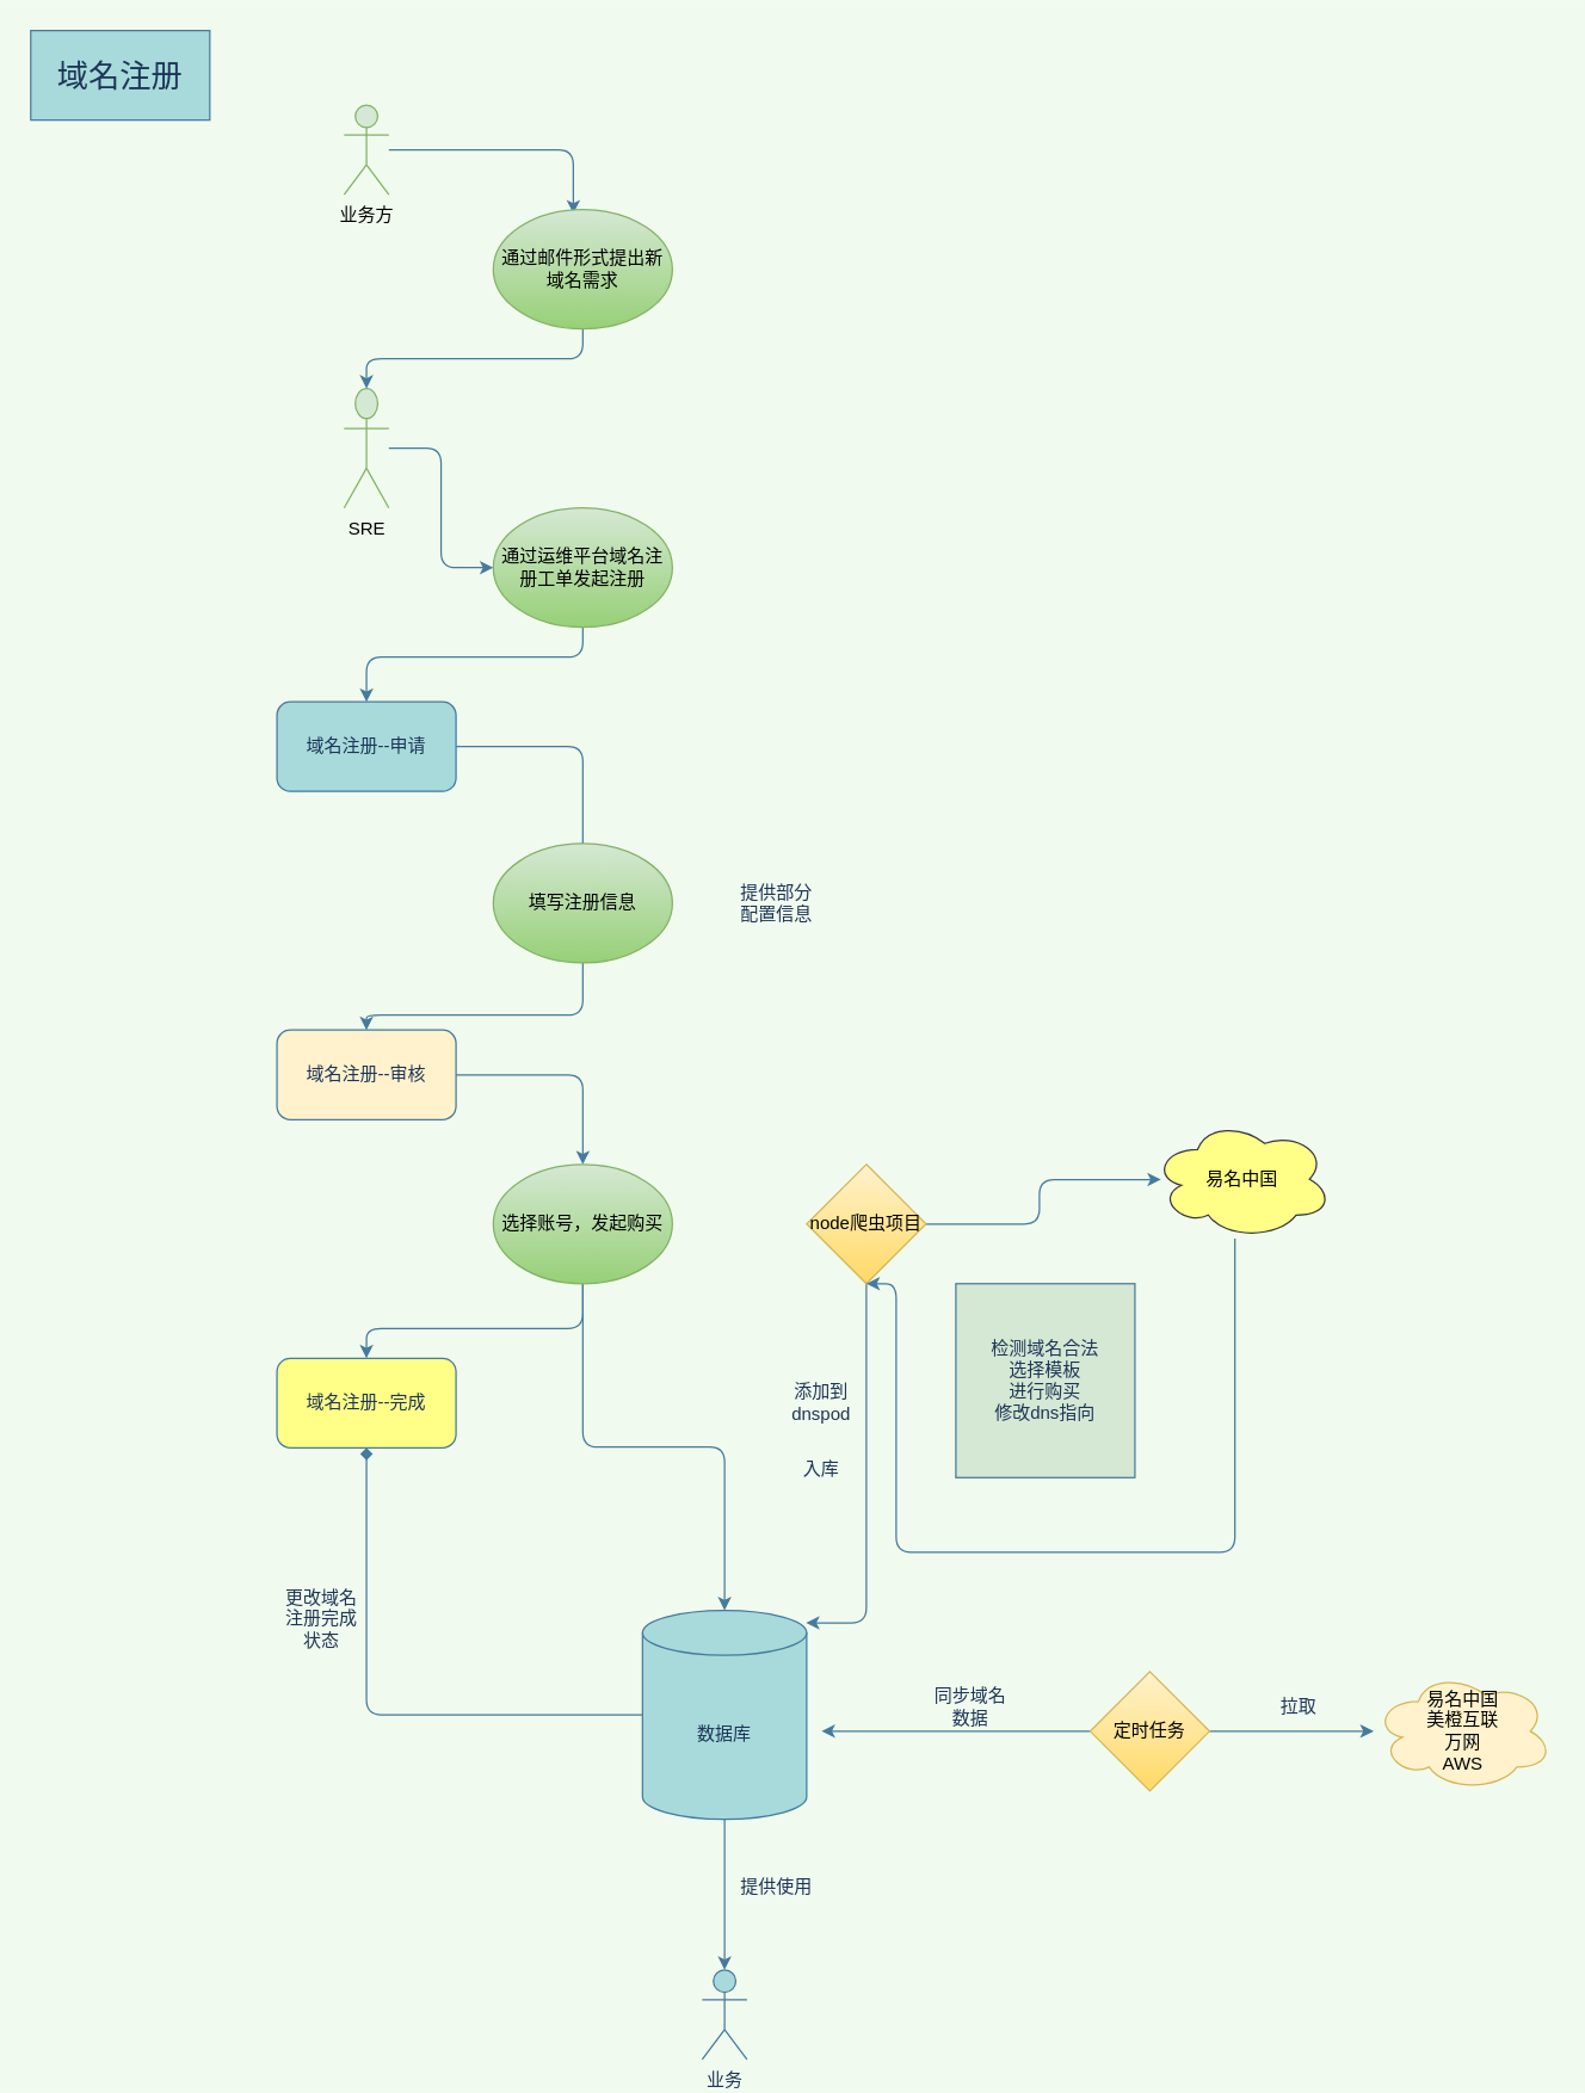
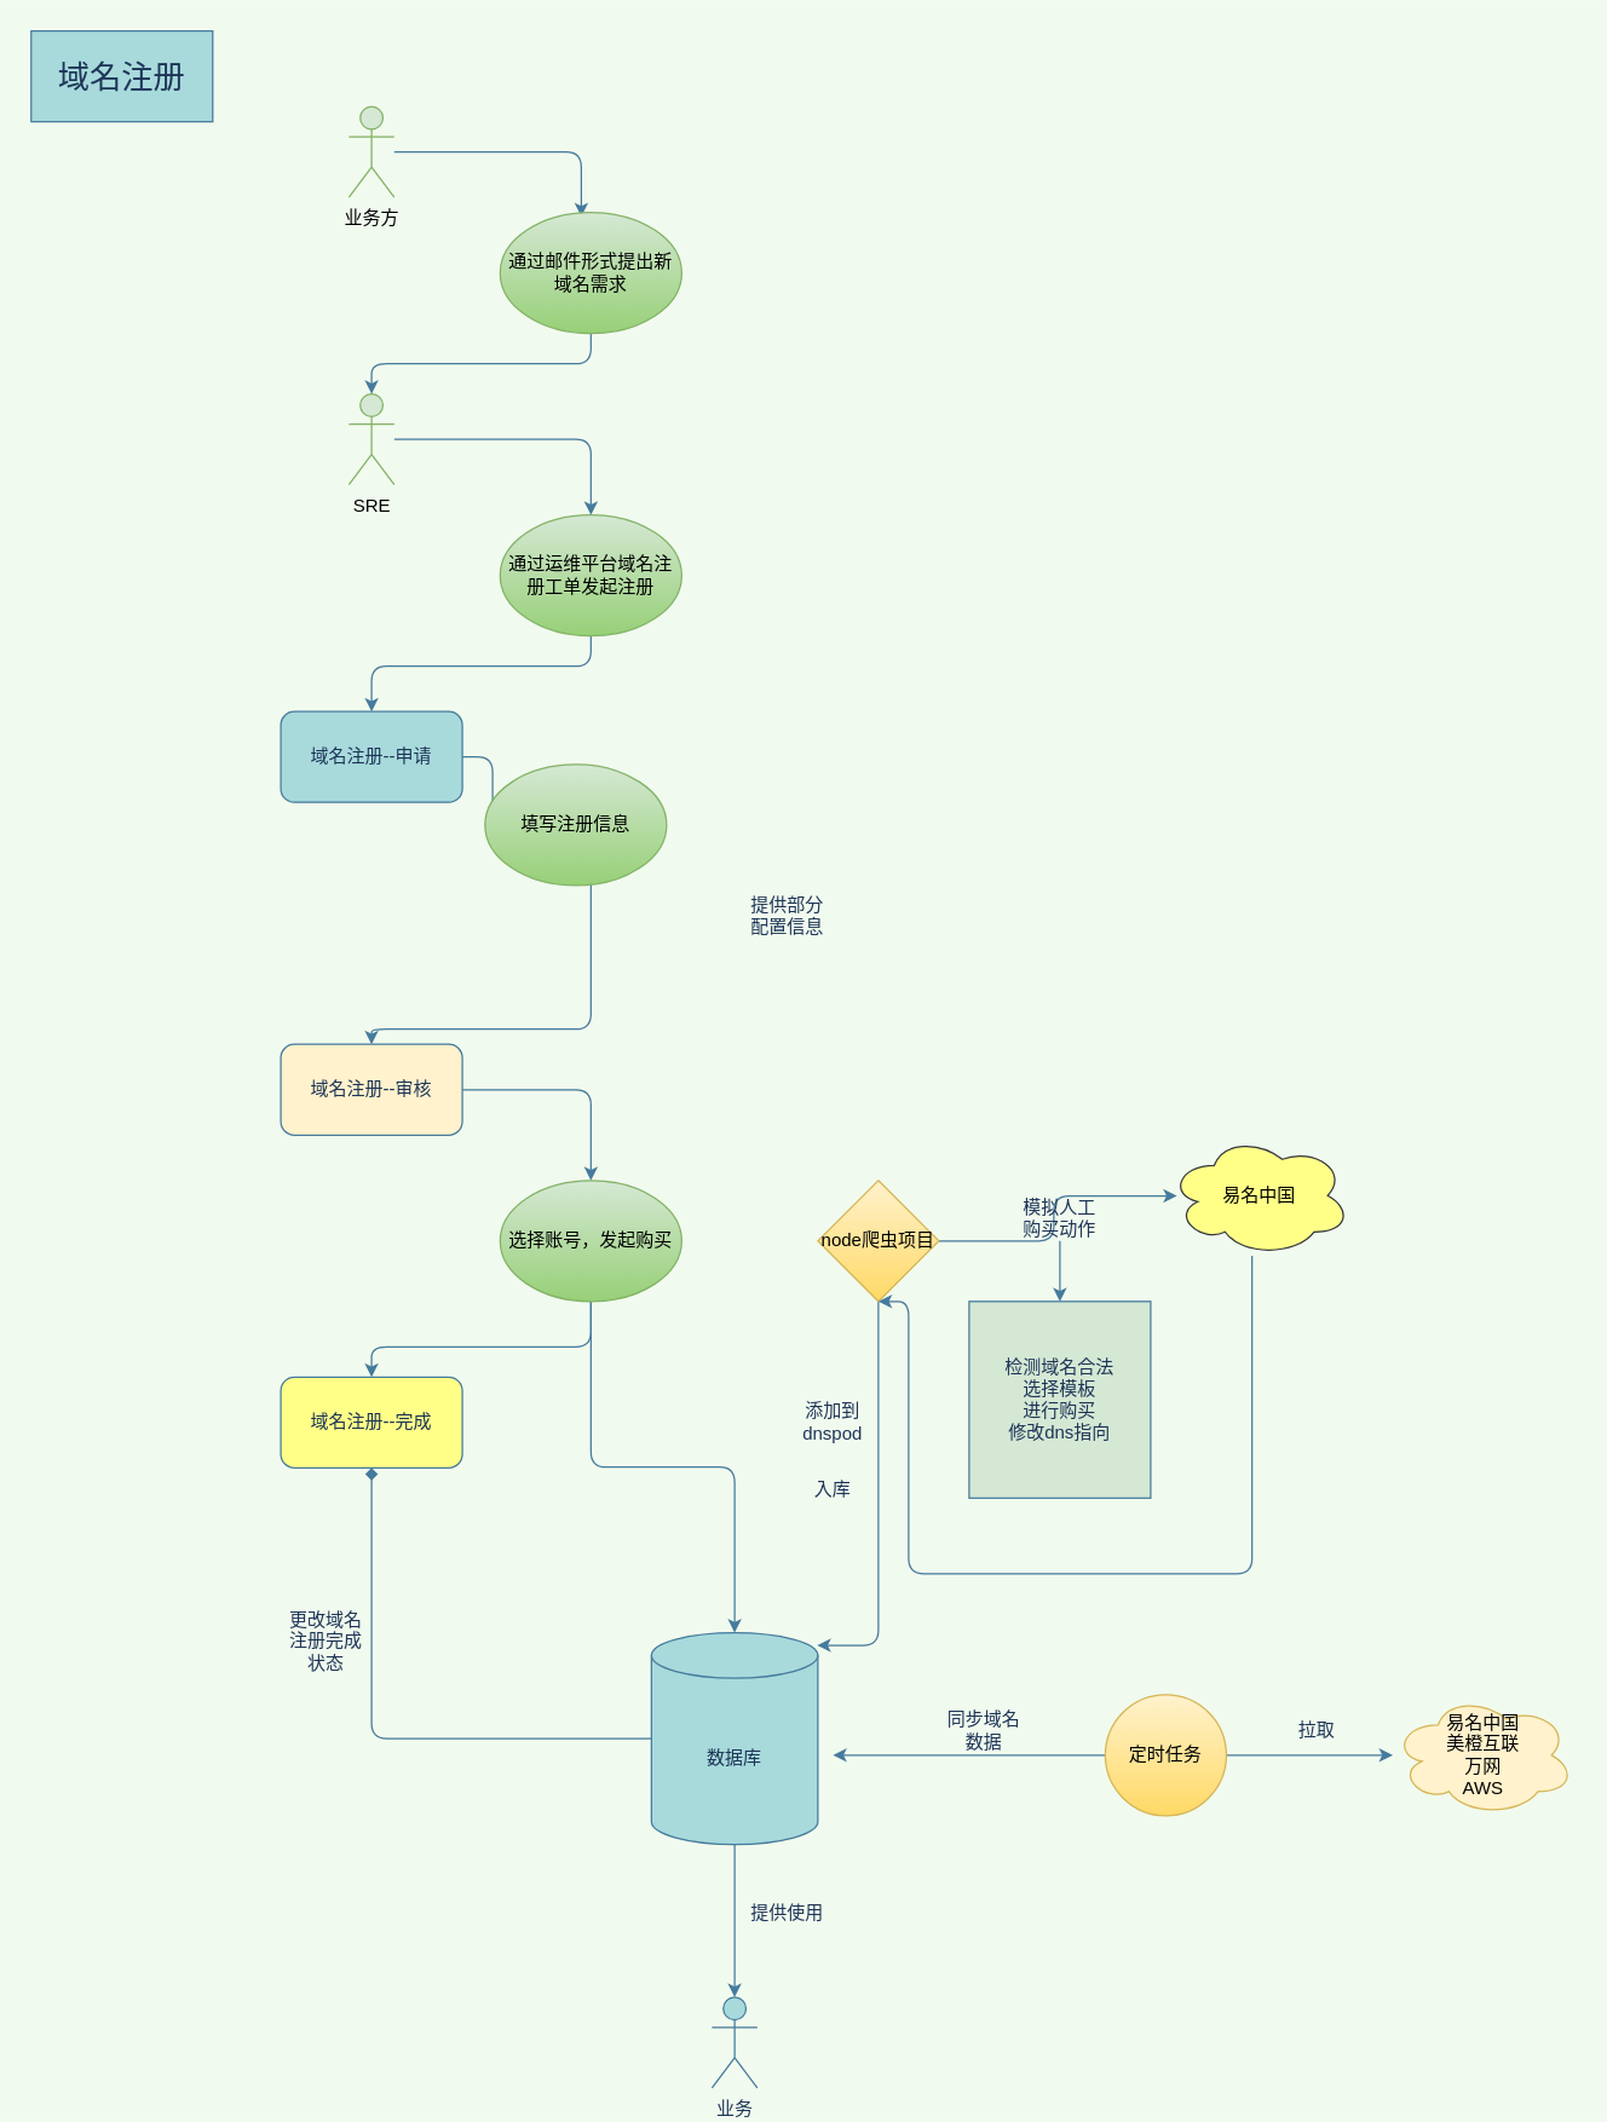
  <mxCell id="0" />
  <mxCell id="1" parent="0" />
  <mxCell id="2" value="域名注册" style="rounded=0;whiteSpace=wrap;html=1;fillColor=#A8DADC;strokeColor=#457B9D;fontSize=21;fontStyle=0;fontColor=#1D3557;" vertex="1" parent="1"><mxGeometry x="20" y="20" width="120" height="60" as="geometry" /></mxCell>
  <mxCell id="3" style="edgeStyle=orthogonalEdgeStyle;curved=0;rounded=1;sketch=0;orthogonalLoop=1;jettySize=auto;html=1;entryX=0.447;entryY=0.033;entryDx=0;entryDy=0;entryPerimeter=0;fontColor=#1D3557;strokeColor=#457B9D;fillColor=#A8DADC;" edge="1" parent="1" source="4" target="13"><mxGeometry relative="1" as="geometry" /></mxCell>
  <mxCell id="4" value="业务方" style="shape=umlActor;verticalLabelPosition=bottom;verticalAlign=top;html=1;outlineConnect=0;rounded=0;sketch=0;strokeColor=#82b366;fillColor=#d5e8d4;" vertex="1" parent="1"><mxGeometry x="230" y="70" width="30" height="60" as="geometry" /></mxCell>
  <mxCell id="5" style="edgeStyle=orthogonalEdgeStyle;curved=0;rounded=1;sketch=0;orthogonalLoop=1;jettySize=auto;html=1;fontColor=#1D3557;strokeColor=#457B9D;fillColor=#A8DADC;" edge="1" parent="1" source="6" target="15"><mxGeometry relative="1" as="geometry" /></mxCell>
- <mxCell id="6" value="SRE" style="shape=umlActor;verticalLabelPosition=bottom;verticalAlign=top;html=1;outlineConnect=0;rounded=0;sketch=0;strokeColor=#82b366;fillColor=#d5e8d4;" vertex="1" parent="1"><mxGeometry x="230" y="260" width="30" height="80" as="geometry" /></mxCell>
+ <mxCell id="6" value="SRE" style="shape=umlActor;verticalLabelPosition=bottom;verticalAlign=top;html=1;outlineConnect=0;rounded=0;sketch=0;strokeColor=#82b366;fillColor=#d5e8d4;" vertex="1" parent="1"><mxGeometry x="230" y="260" width="30" height="60" as="geometry" /></mxCell>
  <mxCell id="7" style="edgeStyle=orthogonalEdgeStyle;curved=0;rounded=1;sketch=0;orthogonalLoop=1;jettySize=auto;html=1;fontColor=#1D3557;strokeColor=#457B9D;fillColor=#A8DADC;endArrow=none;" edge="1" parent="1" source="8" target="17"><mxGeometry relative="1" as="geometry" /></mxCell>
  <mxCell id="8" value="域名注册--申请" style="rounded=1;whiteSpace=wrap;html=1;sketch=0;fontColor=#1D3557;strokeColor=#457B9D;fillColor=#A8DADC;" vertex="1" parent="1"><mxGeometry x="185" y="470" width="120" height="60" as="geometry" /></mxCell>
  <mxCell id="9" style="edgeStyle=orthogonalEdgeStyle;curved=0;rounded=1;sketch=0;orthogonalLoop=1;jettySize=auto;html=1;entryX=0.5;entryY=0;entryDx=0;entryDy=0;fontColor=#1D3557;strokeColor=#457B9D;fillColor=#A8DADC;" edge="1" parent="1" source="10" target="21"><mxGeometry relative="1" as="geometry" /></mxCell>
  <mxCell id="10" value="域名注册--审核" style="rounded=1;whiteSpace=wrap;html=1;sketch=0;fontColor=#1D3557;strokeColor=#457B9D;fillColor=#fff2cc;" vertex="1" parent="1"><mxGeometry x="185" y="690" width="120" height="60" as="geometry" /></mxCell>
  <mxCell id="11" value="域名注册--完成" style="rounded=1;whiteSpace=wrap;html=1;sketch=0;fontColor=#1D3557;strokeColor=#457B9D;fillColor=#ffff88;" vertex="1" parent="1"><mxGeometry x="185" y="910" width="120" height="60" as="geometry" /></mxCell>
  <mxCell id="12" style="edgeStyle=orthogonalEdgeStyle;curved=0;rounded=1;sketch=0;orthogonalLoop=1;jettySize=auto;html=1;fontColor=#1D3557;strokeColor=#457B9D;fillColor=#A8DADC;" edge="1" parent="1" source="13" target="6"><mxGeometry relative="1" as="geometry"><Array as="points"><mxPoint x="390" y="240" /><mxPoint x="245" y="240" /></Array></mxGeometry></mxCell>
  <mxCell id="13" value="通过邮件形式提出新域名需求" style="ellipse;whiteSpace=wrap;html=1;rounded=0;sketch=0;strokeColor=#82b366;fillColor=#d5e8d4;gradientColor=#97d077;" vertex="1" parent="1"><mxGeometry x="330" y="140" width="120" height="80" as="geometry" /></mxCell>
  <mxCell id="14" style="edgeStyle=orthogonalEdgeStyle;curved=0;rounded=1;sketch=0;orthogonalLoop=1;jettySize=auto;html=1;fontColor=#1D3557;strokeColor=#457B9D;fillColor=#A8DADC;" edge="1" parent="1" source="15" target="8"><mxGeometry relative="1" as="geometry"><Array as="points"><mxPoint x="390" y="440" /><mxPoint x="245" y="440" /></Array></mxGeometry></mxCell>
  <mxCell id="15" value="通过运维平台域名注册工单发起注册" style="ellipse;whiteSpace=wrap;html=1;rounded=0;sketch=0;strokeColor=#82b366;fillColor=#d5e8d4;gradientColor=#97d077;" vertex="1" parent="1"><mxGeometry x="330" y="340" width="120" height="80" as="geometry" /></mxCell>
  <mxCell id="16" style="edgeStyle=orthogonalEdgeStyle;curved=0;rounded=1;sketch=0;orthogonalLoop=1;jettySize=auto;html=1;fontColor=#1D3557;strokeColor=#457B9D;fillColor=#A8DADC;" edge="1" parent="1" source="17" target="10"><mxGeometry relative="1" as="geometry"><Array as="points"><mxPoint x="390" y="680" /><mxPoint x="245" y="680" /></Array></mxGeometry></mxCell>
- <mxCell id="17" value="填写注册信息" style="ellipse;whiteSpace=wrap;html=1;rounded=0;sketch=0;strokeColor=#82b366;fillColor=#d5e8d4;gradientColor=#97d077;" vertex="1" parent="1"><mxGeometry x="330" y="565" width="120" height="80" as="geometry" /></mxCell>
+ <mxCell id="17" value="填写注册信息" style="ellipse;whiteSpace=wrap;html=1;rounded=0;sketch=0;strokeColor=#82b366;fillColor=#d5e8d4;gradientColor=#97d077;" vertex="1" parent="1"><mxGeometry x="320" y="505" width="120" height="80" as="geometry" /></mxCell>
  <mxCell id="18" value="提供部分配置信息" style="text;html=1;strokeColor=none;fillColor=none;align=center;verticalAlign=middle;whiteSpace=wrap;rounded=0;sketch=0;fontColor=#1D3557;" vertex="1" parent="1"><mxGeometry x="490" y="590" width="60" height="30" as="geometry" /></mxCell>
  <mxCell id="19" style="edgeStyle=orthogonalEdgeStyle;curved=0;rounded=1;sketch=0;orthogonalLoop=1;jettySize=auto;html=1;entryX=0.5;entryY=0;entryDx=0;entryDy=0;fontColor=#1D3557;strokeColor=#457B9D;fillColor=#A8DADC;" edge="1" parent="1" source="21" target="11"><mxGeometry relative="1" as="geometry"><Array as="points"><mxPoint x="390" y="890" /><mxPoint x="245" y="890" /></Array></mxGeometry></mxCell>
  <mxCell id="20" value="" style="edgeStyle=orthogonalEdgeStyle;curved=0;rounded=1;sketch=0;orthogonalLoop=1;jettySize=auto;html=1;fontColor=#1D3557;strokeColor=#457B9D;fillColor=#A8DADC;" edge="1" parent="1" source="21" target="32"><mxGeometry relative="1" as="geometry" /></mxCell>
  <mxCell id="21" value="选择账号，发起购买" style="ellipse;whiteSpace=wrap;html=1;rounded=0;sketch=0;strokeColor=#82b366;fillColor=#d5e8d4;gradientColor=#97d077;" vertex="1" parent="1"><mxGeometry x="330" y="780" width="120" height="80" as="geometry" /></mxCell>
  <mxCell id="22" style="edgeStyle=orthogonalEdgeStyle;curved=0;rounded=1;sketch=0;orthogonalLoop=1;jettySize=auto;html=1;entryX=0.045;entryY=0.503;entryDx=0;entryDy=0;entryPerimeter=0;fontColor=#1D3557;strokeColor=#457B9D;fillColor=#A8DADC;" edge="1" parent="1" source="24" target="26"><mxGeometry relative="1" as="geometry" /></mxCell>
  <mxCell id="23" style="edgeStyle=orthogonalEdgeStyle;curved=0;rounded=1;sketch=0;orthogonalLoop=1;jettySize=auto;html=1;entryX=0.996;entryY=0.06;entryDx=0;entryDy=0;entryPerimeter=0;fontColor=#1D3557;strokeColor=#457B9D;fillColor=#A8DADC;" edge="1" parent="1" source="24" target="32"><mxGeometry relative="1" as="geometry"><Array as="points"><mxPoint x="580" y="1087" /></Array></mxGeometry></mxCell>
  <mxCell id="24" value="node爬虫项目" style="rhombus;whiteSpace=wrap;html=1;rounded=0;sketch=0;strokeColor=#d6b656;fillColor=#fff2cc;gradientColor=#ffd966;" vertex="1" parent="1"><mxGeometry x="540" y="780" width="80" height="80" as="geometry" /></mxCell>
  <mxCell id="25" style="edgeStyle=orthogonalEdgeStyle;curved=0;rounded=1;sketch=0;orthogonalLoop=1;jettySize=auto;html=1;entryX=0.5;entryY=1;entryDx=0;entryDy=0;fontColor=#1D3557;strokeColor=#457B9D;fillColor=#A8DADC;" edge="1" parent="1" source="26" target="24"><mxGeometry relative="1" as="geometry"><Array as="points"><mxPoint x="827" y="1040" /><mxPoint x="600" y="1040" /><mxPoint x="600" y="860" /></Array></mxGeometry></mxCell>
  <mxCell id="26" value="易名中国" style="ellipse;shape=cloud;whiteSpace=wrap;html=1;rounded=0;sketch=0;fillColor=#ffff88;strokeColor=#36393d;" vertex="1" parent="1"><mxGeometry x="772" y="750" width="120" height="80" as="geometry" /></mxCell>
+ <mxCell id="27" value="" style="edgeStyle=orthogonalEdgeStyle;curved=0;rounded=1;sketch=0;orthogonalLoop=1;jettySize=auto;html=1;fontColor=#1D3557;strokeColor=#457B9D;fillColor=#A8DADC;" edge="1" parent="1" source="28" target="29"><mxGeometry relative="1" as="geometry" /></mxCell>
+ <mxCell id="28" value="模拟人工购买动作" style="text;html=1;strokeColor=none;fillColor=none;align=center;verticalAlign=middle;whiteSpace=wrap;rounded=0;sketch=0;fontColor=#1D3557;" vertex="1" parent="1"><mxGeometry x="670" y="790" width="60" height="30" as="geometry" /></mxCell>
  <mxCell id="29" value="检测域名合法&lt;br&gt;选择模板&lt;br&gt;进行购买&lt;br&gt;修改dns指向" style="rounded=0;whiteSpace=wrap;html=1;sketch=0;fontColor=#1D3557;strokeColor=#457B9D;fillColor=#d5e8d4;" vertex="1" parent="1"><mxGeometry x="640" y="860" width="120" height="130" as="geometry" /></mxCell>
  <mxCell id="30" style="edgeStyle=orthogonalEdgeStyle;curved=0;rounded=1;sketch=0;orthogonalLoop=1;jettySize=auto;html=1;entryX=0.5;entryY=1;entryDx=0;entryDy=0;fontColor=#1D3557;strokeColor=#457B9D;fillColor=#A8DADC;endArrow=diamond;" edge="1" parent="1" source="32" target="11"><mxGeometry relative="1" as="geometry" /></mxCell>
  <mxCell id="31" style="edgeStyle=orthogonalEdgeStyle;curved=0;rounded=1;sketch=0;orthogonalLoop=1;jettySize=auto;html=1;entryX=0.5;entryY=0;entryDx=0;entryDy=0;entryPerimeter=0;fontColor=#1D3557;strokeColor=#457B9D;fillColor=#A8DADC;" edge="1" parent="1" source="32" target="35"><mxGeometry relative="1" as="geometry" /></mxCell>
  <mxCell id="32" value="数据库" style="shape=cylinder3;whiteSpace=wrap;html=1;boundedLbl=1;backgroundOutline=1;size=15;rounded=0;sketch=0;fontColor=#1D3557;strokeColor=#457B9D;fillColor=#A8DADC;" vertex="1" parent="1"><mxGeometry x="430" y="1079" width="110" height="140" as="geometry" /></mxCell>
  <mxCell id="33" value="更改域名注册完成状态" style="text;html=1;strokeColor=none;fillColor=none;align=center;verticalAlign=middle;whiteSpace=wrap;rounded=0;sketch=0;fontColor=#1D3557;" vertex="1" parent="1"><mxGeometry x="185" y="1070" width="60" height="30" as="geometry" /></mxCell>
  <mxCell id="34" value="提供使用" style="text;html=1;strokeColor=none;fillColor=none;align=center;verticalAlign=middle;whiteSpace=wrap;rounded=0;sketch=0;fontColor=#1D3557;" vertex="1" parent="1"><mxGeometry x="490" y="1250" width="60" height="30" as="geometry" /></mxCell>
  <mxCell id="35" value="业务" style="shape=umlActor;verticalLabelPosition=bottom;verticalAlign=top;html=1;outlineConnect=0;rounded=0;sketch=0;fontColor=#1D3557;strokeColor=#457B9D;fillColor=#A8DADC;" vertex="1" parent="1"><mxGeometry x="470" y="1320" width="30" height="60" as="geometry" /></mxCell>
  <mxCell id="36" value="添加到dnspod" style="text;html=1;strokeColor=none;fillColor=none;align=center;verticalAlign=middle;whiteSpace=wrap;rounded=0;sketch=0;fontColor=#1D3557;" vertex="1" parent="1"><mxGeometry x="520" y="925" width="60" height="30" as="geometry" /></mxCell>
  <mxCell id="37" value="入库" style="text;html=1;strokeColor=none;fillColor=none;align=center;verticalAlign=middle;whiteSpace=wrap;rounded=0;sketch=0;fontColor=#1D3557;" vertex="1" parent="1"><mxGeometry x="520" y="970" width="60" height="30" as="geometry" /></mxCell>
  <mxCell id="38" style="edgeStyle=orthogonalEdgeStyle;curved=0;rounded=1;sketch=0;orthogonalLoop=1;jettySize=auto;html=1;fontColor=#1D3557;strokeColor=#457B9D;fillColor=#A8DADC;" edge="1" parent="1" source="40"><mxGeometry relative="1" as="geometry"><mxPoint x="550" y="1160" as="targetPoint" /></mxGeometry></mxCell>
  <mxCell id="39" style="edgeStyle=orthogonalEdgeStyle;curved=0;rounded=1;sketch=0;orthogonalLoop=1;jettySize=auto;html=1;fontColor=#1D3557;strokeColor=#457B9D;fillColor=#A8DADC;" edge="1" parent="1" source="40" target="42"><mxGeometry relative="1" as="geometry" /></mxCell>
- <mxCell id="40" value="定时任务" style="rhombus;whiteSpace=wrap;html=1;rounded=0;sketch=0;strokeColor=#d6b656;fillColor=#fff2cc;gradientColor=#ffd966;" vertex="1" parent="1"><mxGeometry x="730" y="1120" width="80" height="80" as="geometry" /></mxCell>
+ <mxCell id="40" value="定时任务" style="ellipse;whiteSpace=wrap;html=1;sketch=0;strokeColor=#d6b656;fillColor=#fff2cc;gradientColor=#ffd966;" vertex="1" parent="1"><mxGeometry x="730" y="1120" width="80" height="80" as="geometry" /></mxCell>
  <mxCell id="41" value="同步域名数据" style="text;html=1;strokeColor=none;fillColor=none;align=center;verticalAlign=middle;whiteSpace=wrap;rounded=0;sketch=0;fontColor=#1D3557;" vertex="1" parent="1"><mxGeometry x="620" y="1129" width="60" height="30" as="geometry" /></mxCell>
  <mxCell id="42" value="易名中国&lt;br&gt;美橙互联&lt;br&gt;万网&lt;br&gt;AWS" style="ellipse;shape=cloud;whiteSpace=wrap;html=1;rounded=0;sketch=0;strokeColor=#d6b656;fillColor=#fff2cc;" vertex="1" parent="1"><mxGeometry x="920" y="1120" width="120" height="80" as="geometry" /></mxCell>
  <mxCell id="43" value="拉取" style="text;html=1;strokeColor=none;fillColor=none;align=center;verticalAlign=middle;whiteSpace=wrap;rounded=0;sketch=0;fontColor=#1D3557;" vertex="1" parent="1"><mxGeometry x="840" y="1129" width="60" height="30" as="geometry" /></mxCell>
